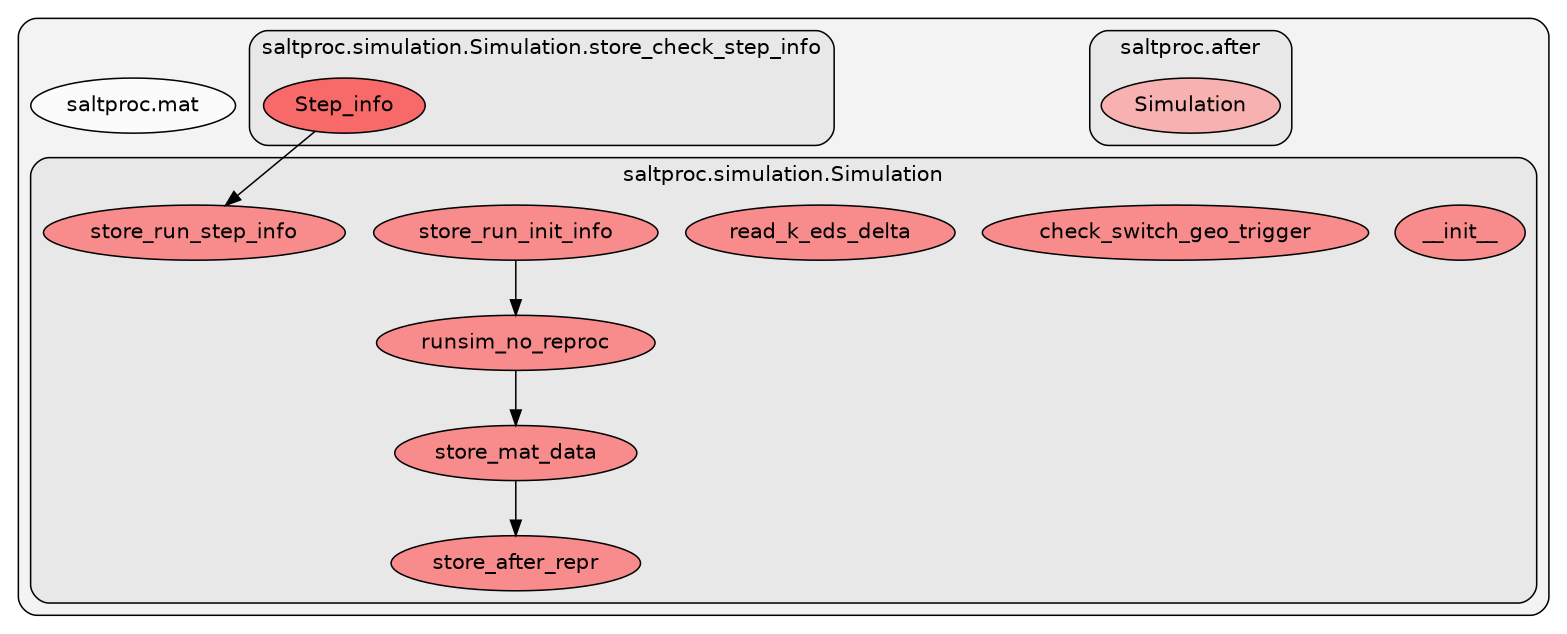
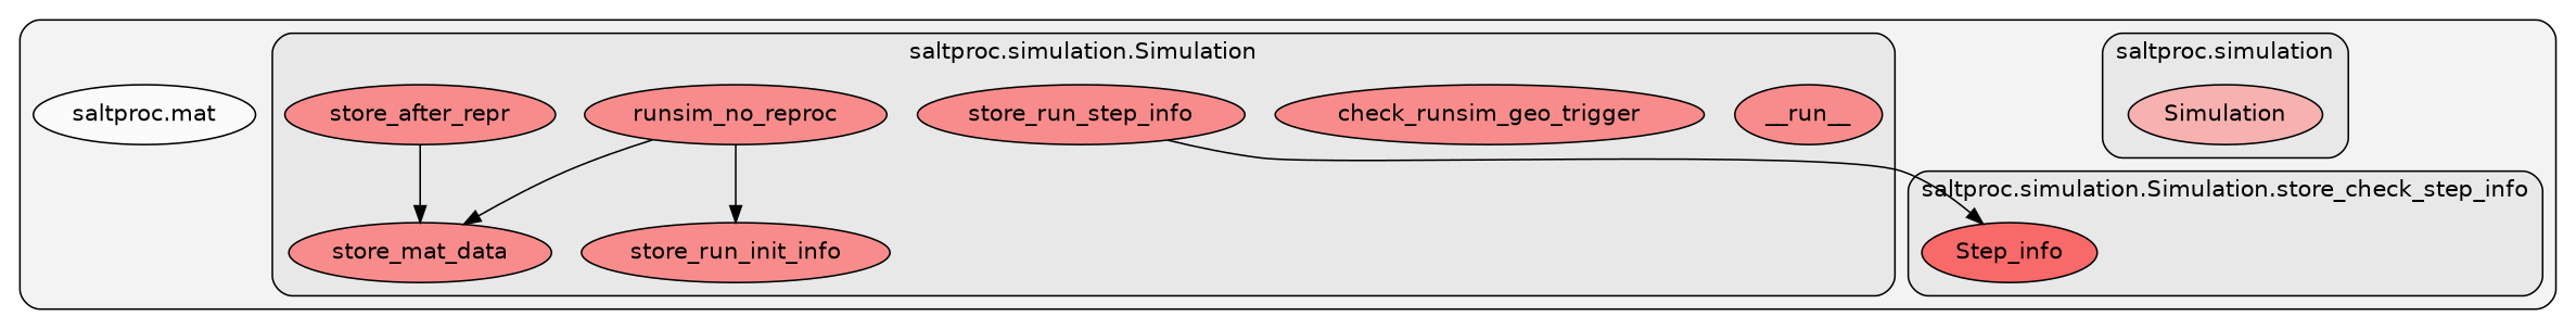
  digraph {
    clusterrank=local
    fontname="DejaVu Sans"
    rankdir=TB
    node [fillcolor="#ff6565b2" fontcolor="#000000" fontname="DejaVu Sans" group=0 style=filled]
    edge [color="#000000" fontname="DejaVu Sans" style=solid]
    n1 [fillcolor="#ff9999b2" label=Simulation]
-   n2 [label=__init__]
-   n3 [label=check_switch_geo_trigger]
-   n4 [label=read_k_eds_delta]
+   n2 [label=__run__]
+   n3 [label=check_runsim_geo_trigger]
    n5 [label=runsim_no_reproc]
    n6 [label=store_after_repr]
    n7 [label=store_mat_data]
    n8 [label=store_run_init_info]
    n9 [label=store_run_step_info]
    n10 [fillcolor="#ff3232b2" label=Step_info]
    n11 [fillcolor="#ffffffb2" label="saltproc.mat"]
    subgraph cluster_1 {
      fillcolor="#80808018"
      style="filled,rounded"
      n11
      subgraph cluster_2 {
        fillcolor="#80808018"
-       label="saltproc.after"
+       label="saltproc.simulation"
        style="filled,rounded"
        n1
      }
      subgraph cluster_3 {
        fillcolor="#80808018"
        label="saltproc.simulation.Simulation"
        style="filled,rounded"
        n2
        n3
-       n4
        n5
        n6
        n7
        n8
        n9
      }
      subgraph cluster_4 {
        fillcolor="#80808018"
        label="saltproc.simulation.Simulation.store_check_step_info"
        style="filled,rounded"
        n10
      }
    }
    n5 -> n7
-   n8 -> n5
-   n7 -> n6
-   n10 -> n9
+   n5 -> n8
+   n6 -> n7
+   n9 -> n10
  }
